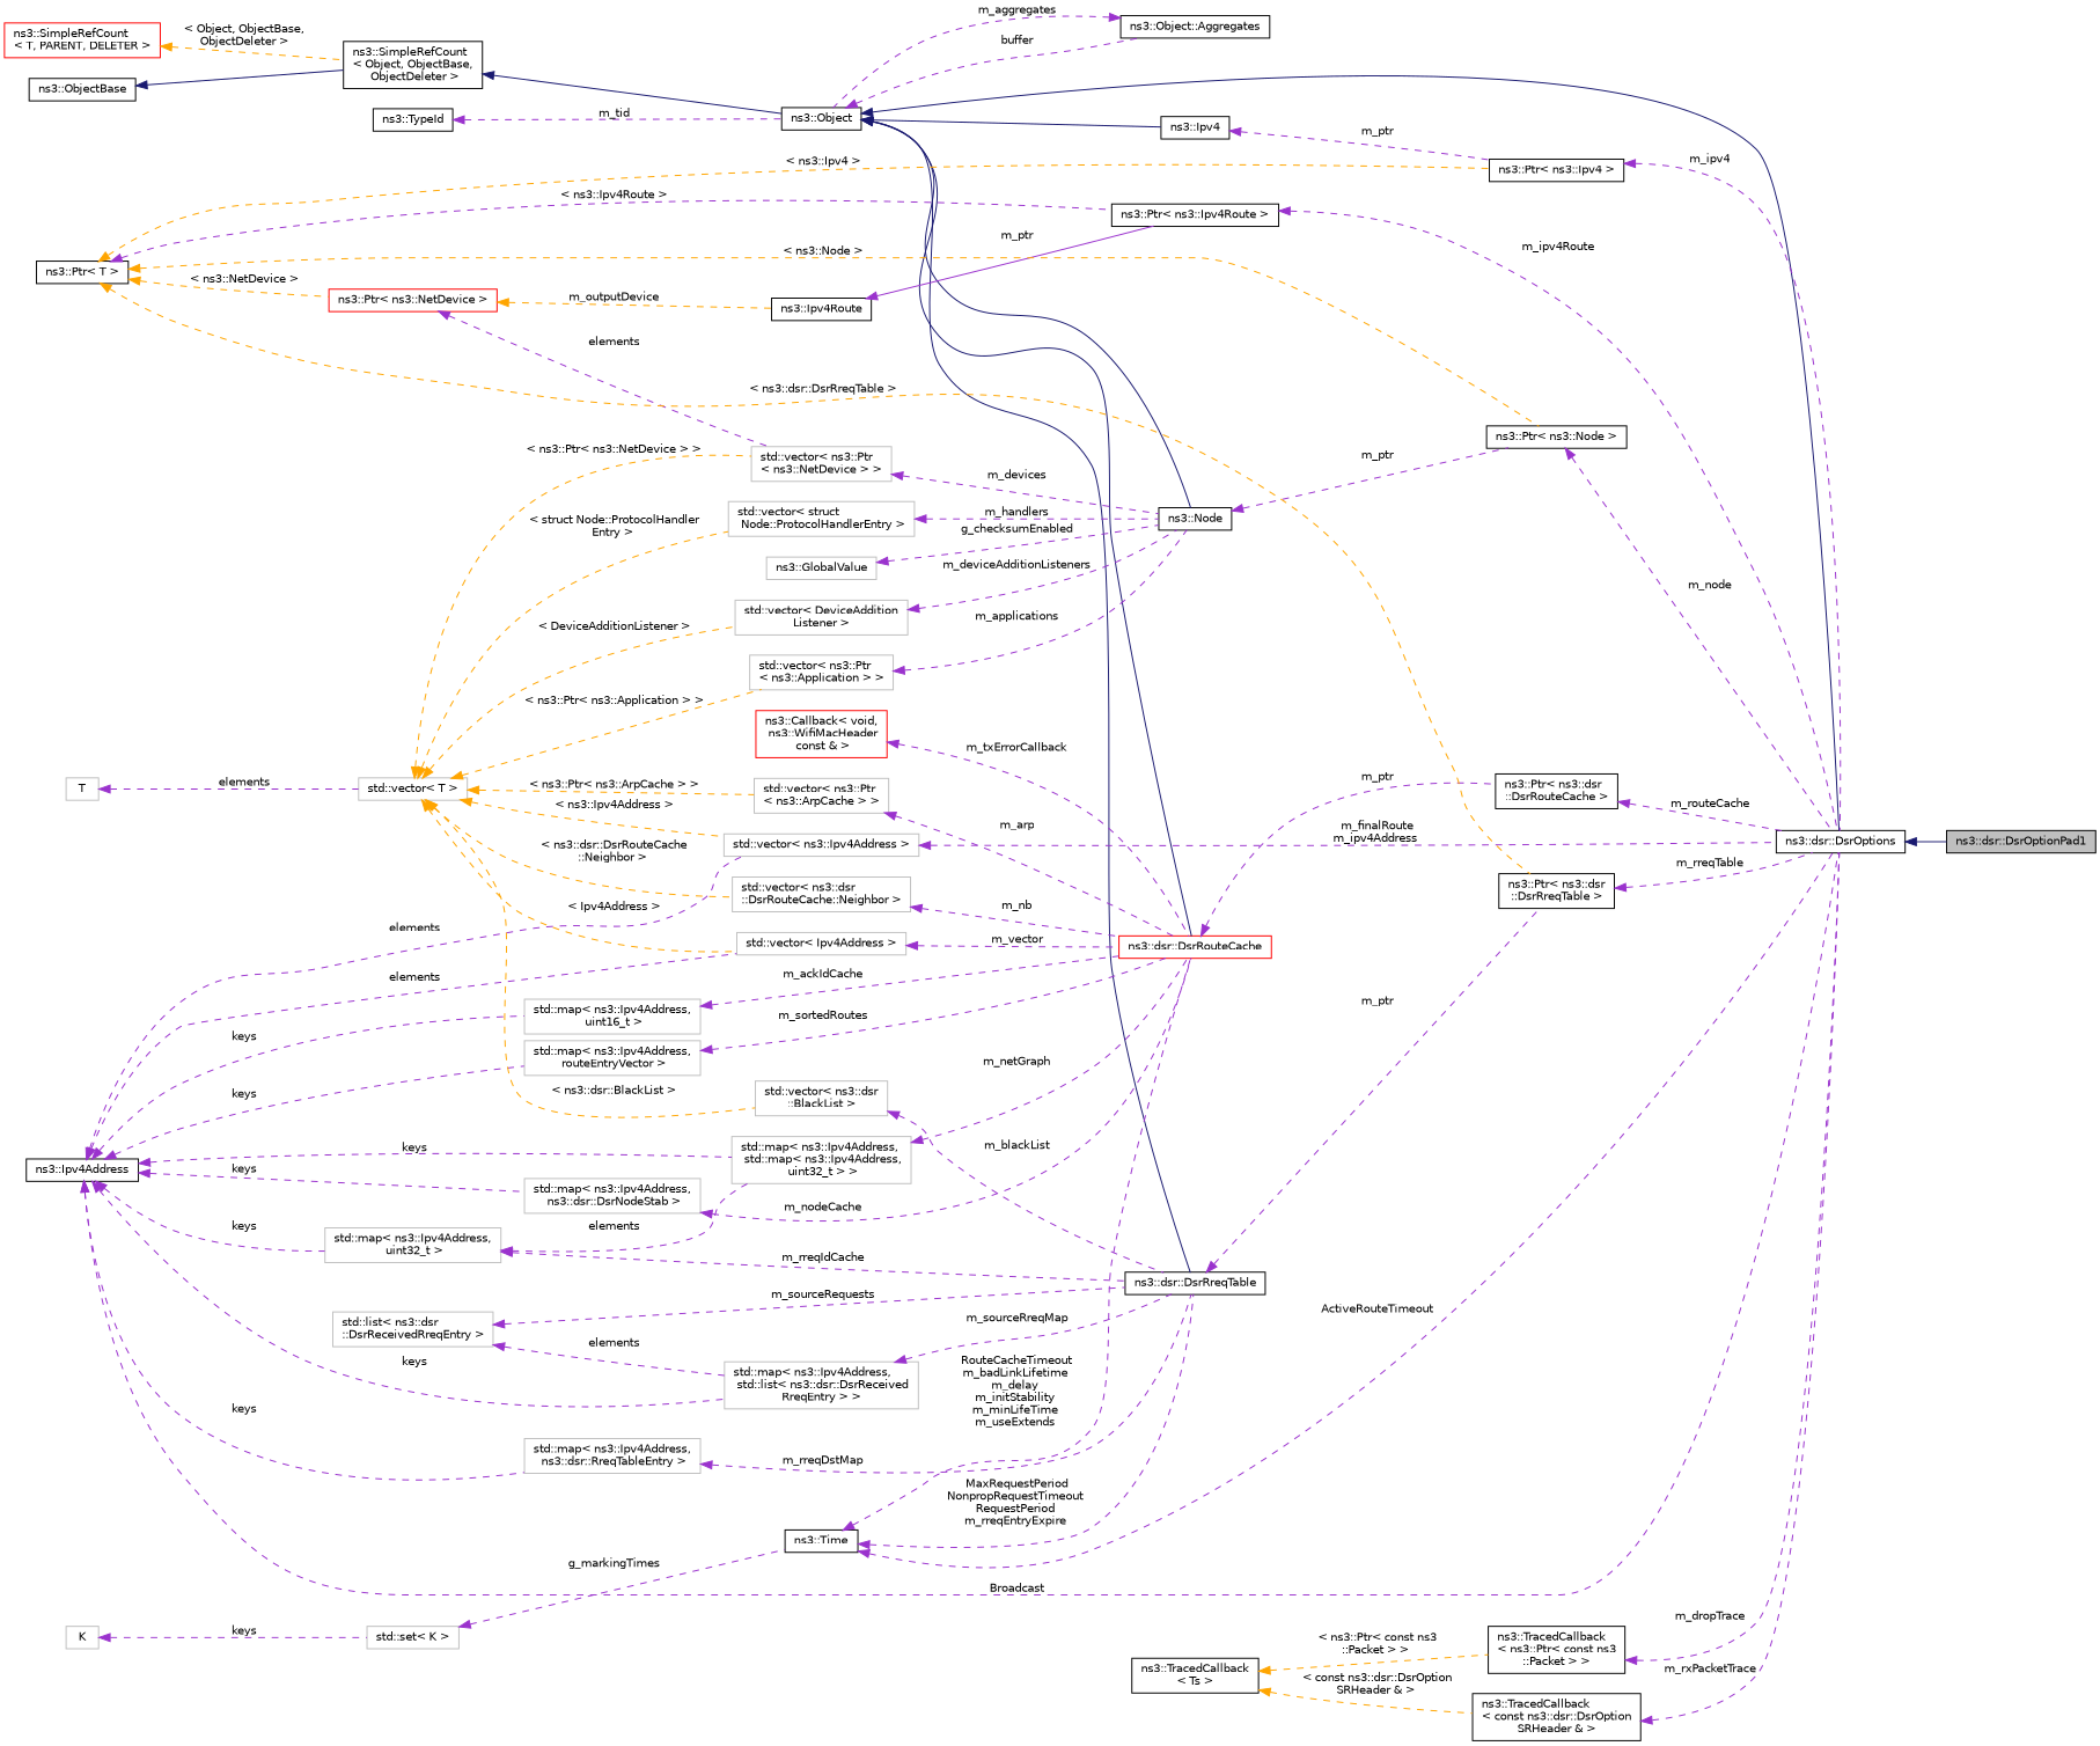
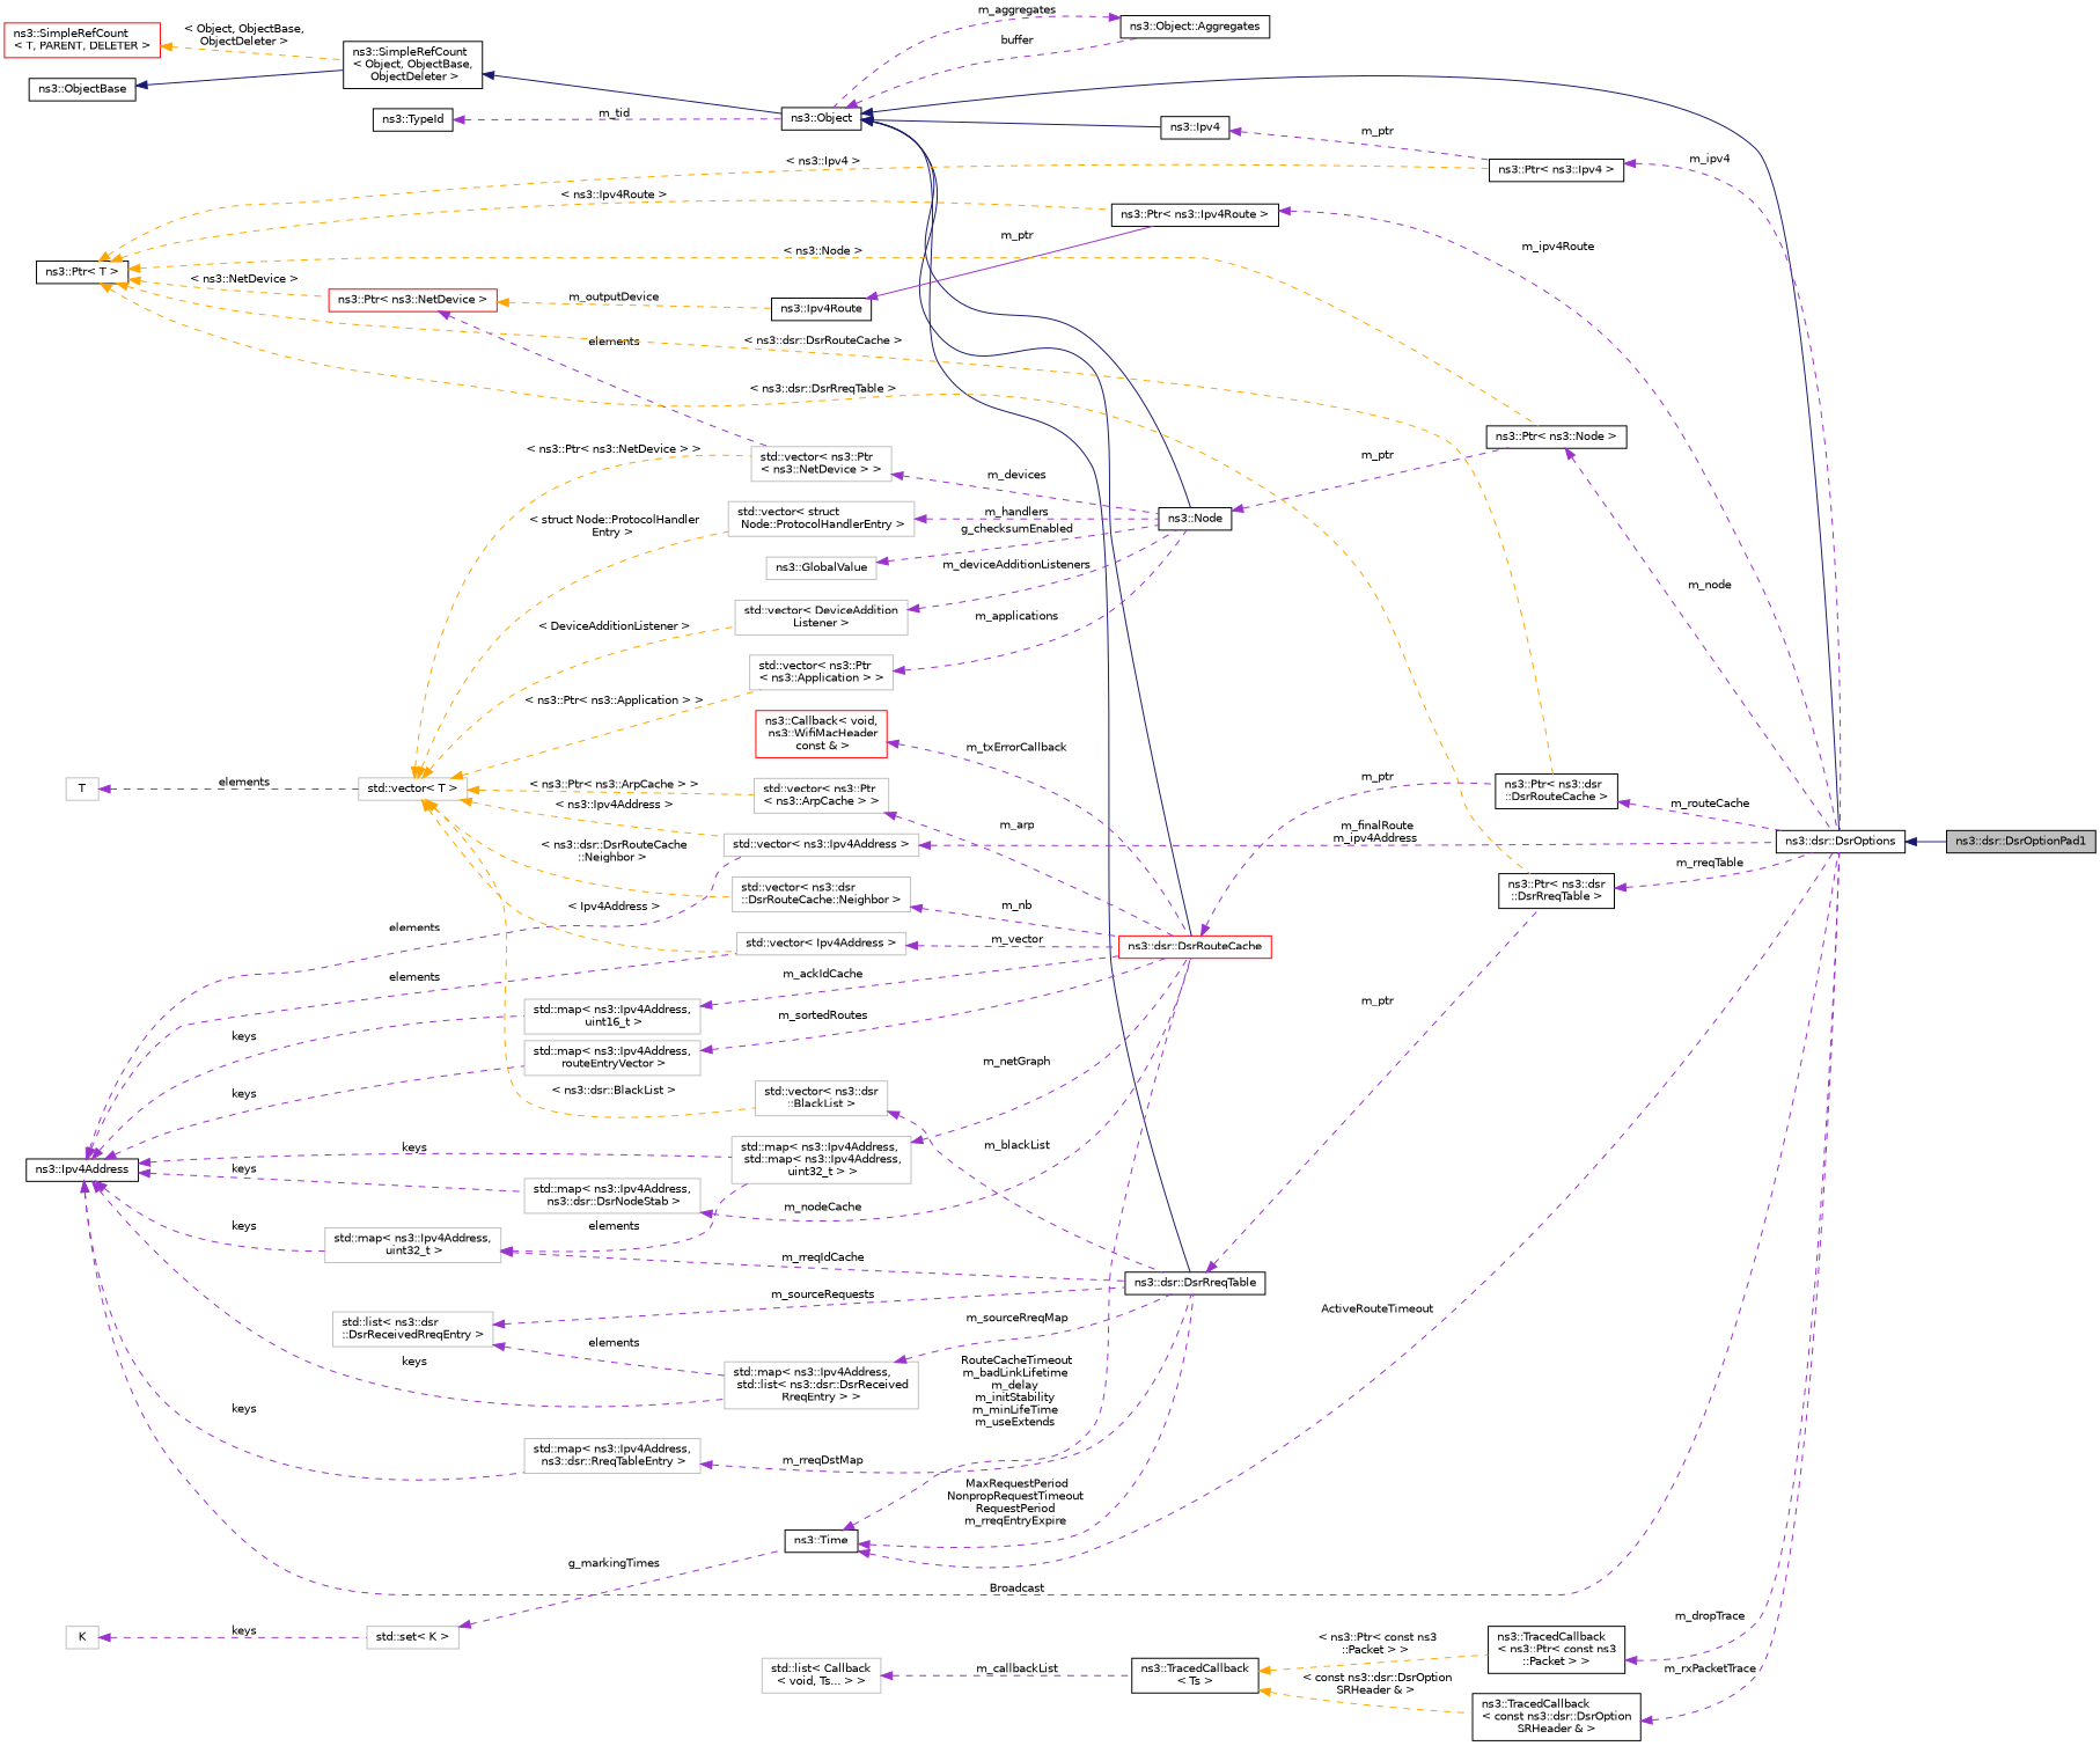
  digraph {
    rankdir=LR
    node [color=grey75 fillcolor=white fontname=Helvetica fontsize=10 shape=record style=filled]
    edge [color=darkorchid3 dir=back fontname=Helvetica fontsize=10 labelfontname=Helvetica labelfontsize=10 style=dashed]
    n1 [color=black fillcolor=grey75 fontcolor=black height=0.2 label="ns3::dsr::DsrOptionPad1" width=0.4]
    n2 [color=black height=0.2 label="ns3::dsr::DsrOptions" width=0.4]
    n3 [color=black height=0.2 label="ns3::Object" width=0.4]
    n4 [color=black height=0.2 label="ns3::Object::Aggregates" width=0.4]
    n5 [color=black height=0.2 label="ns3::Node" width=0.4]
    n6 [color=black height=0.2 label="ns3::Ipv4" width=0.4]
    n7 [color=black height=0.2 label="ns3::dsr::DsrRreqTable" width=0.4]
    n8 [color=red height=0.2 label="ns3::dsr::DsrRouteCache" width=0.4]
    n9 [color=black height=0.2 label="ns3::Ptr\< ns3::Node \>" width=0.4]
    n10 [color=black height=0.2 label="ns3::Ptr\< ns3::Ipv4 \>" width=0.4]
    n11 [color=black height=0.2 label="ns3::Ptr\< ns3::dsr\l::DsrRreqTable \>" width=0.4]
    n12 [color=black height=0.2 label="ns3::Ptr\< ns3::dsr\l::DsrRouteCache \>" width=0.4]
    n13 [color=black height=0.2 label="ns3::SimpleRefCount\l\< Object, ObjectBase,\l ObjectDeleter \>" width=0.4]
    n14 [color=black height=0.2 label="ns3::ObjectBase" width=0.4]
    n15 [color=red height=0.2 label="ns3::SimpleRefCount\l\< T, PARENT, DELETER \>" width=0.4]
    n16 [color=black height=0.2 label="ns3::TypeId" width=0.4]
    n17 [height=0.2 label="std::vector\< ns3::Ipv4Address \>" width=0.4]
    n18 [color=black height=0.2 label="ns3::Ipv4Address" width=0.4]
    n19 [height=0.2 label="std::map\< ns3::Ipv4Address,\l std::list\< ns3::dsr::DsrReceived\lRreqEntry \> \>" width=0.4]
    n20 [height=0.2 label="std::map\< ns3::Ipv4Address,\l ns3::dsr::RreqTableEntry \>" width=0.4]
    n21 [height=0.2 label="std::map\< ns3::Ipv4Address,\l uint32_t \>" width=0.4]
    n22 [height=0.2 label="std::map\< ns3::Ipv4Address,\l routeEntryVector \>" width=0.4]
    n23 [height=0.2 label="std::map\< ns3::Ipv4Address,\l ns3::dsr::DsrNodeStab \>" width=0.4]
    n24 [height=0.2 label="std::map\< ns3::Ipv4Address,\l uint16_t \>" width=0.4]
    n25 [height=0.2 label="std::map\< ns3::Ipv4Address,\l std::map\< ns3::Ipv4Address,\l uint32_t \> \>" width=0.4]
    n26 [height=0.2 label="std::vector\< Ipv4Address \>" width=0.4]
    n27 [color=black height=0.2 label="ns3::Ipv4Route" width=0.4]
    n28 [color=black height=0.2 label="ns3::Ptr\< ns3::Ipv4Route \>" width=0.4]
    n29 [height=0.2 label="std::vector\< T \>" width=0.4]
    n30 [height=0.2 label="std::vector\< ns3::Ptr\l\< ns3::Application \> \>" width=0.4]
    n31 [height=0.2 label="std::vector\< ns3::Ptr\l\< ns3::NetDevice \> \>" width=0.4]
    n32 [height=0.2 label="std::vector\< struct\l Node::ProtocolHandlerEntry \>" width=0.4]
    n33 [height=0.2 label="std::vector\< DeviceAddition\lListener \>" width=0.4]
    n34 [height=0.2 label="std::vector\< ns3::dsr\l::BlackList \>" width=0.4]
    n35 [height=0.2 label="std::vector\< ns3::Ptr\l\< ns3::ArpCache \> \>" width=0.4]
    n36 [height=0.2 label="std::vector\< ns3::dsr\l::DsrRouteCache::Neighbor \>" width=0.4]
    n37 [height=0.2 label=T width=0.4]
    n38 [color=black height=0.2 label="ns3::TracedCallback\l\< ns3::Ptr\< const ns3\l::Packet \> \>" width=0.4]
    n39 [color=black height=0.2 label="ns3::TracedCallback\l\< Ts \>" width=0.4]
    n40 [color=black height=0.2 label="ns3::TracedCallback\l\< const ns3::dsr::DsrOption\lSRHeader & \>" width=0.4]
+   n41 [height=0.2 label="std::list\< Callback\l\< void, Ts... \> \>" width=0.4]
    n42 [color=red height=0.2 label="ns3::Ptr\< ns3::NetDevice \>" width=0.4]
    n43 [color=black height=0.2 label="ns3::Ptr\< T \>" width=0.4]
    n44 [height=0.2 label="ns3::GlobalValue" width=0.4]
    n45 [color=black height=0.2 label="ns3::Time" width=0.4]
    n46 [height=0.2 label="std::set\< K \>" width=0.4]
    n47 [height=0.2 label=K width=0.4]
    n48 [height=0.2 label="std::list\< ns3::dsr\l::DsrReceivedRreqEntry \>" width=0.4]
    n49 [color=red height=0.2 label="ns3::Callback\< void,\l ns3::WifiMacHeader\l const & \>" width=0.4]
    n2 -> n1 [color=midnightblue style=solid]
    n3 -> n2 [color=midnightblue style=solid]
    n3 -> n4 [label=" buffer"]
    n3 -> n5 [color=midnightblue style=solid]
    n3 -> n6 [color=midnightblue style=solid]
    n3 -> n7 [color=midnightblue style=solid]
    n3 -> n8 [color=midnightblue style=solid]
    n4 -> n3 [label=" m_aggregates"]
    n5 -> n9 [label=" m_ptr"]
    n6 -> n10 [label=" m_ptr"]
    n7 -> n11 [label=" m_ptr"]
    n8 -> n12 [label=" m_ptr"]
    n9 -> n2 [label=" m_node"]
    n10 -> n2 [label=" m_ipv4"]
    n11 -> n2 [label=" m_rreqTable"]
    n12 -> n2 [label=" m_routeCache"]
    n13 -> n3 [color=midnightblue style=solid]
    n14 -> n13 [color=midnightblue style=solid]
    n15 -> n13 [color=orange label=" \< Object, ObjectBase,\l ObjectDeleter \>"]
    n16 -> n3 [label=" m_tid"]
    n17 -> n2 [label=" m_finalRoute\nm_ipv4Address"]
    n18 -> n2 [label=" Broadcast"]
    n18 -> n17 [label=" elements"]
    n18 -> n19 [label=" keys"]
    n18 -> n20 [label=" keys"]
    n18 -> n21 [label=" keys"]
    n18 -> n22 [label=" keys"]
    n18 -> n23 [label=" keys"]
    n18 -> n24 [label=" keys"]
    n18 -> n25 [label=" keys"]
    n18 -> n26 [label=" elements"]
    n19 -> n7 [label=" m_sourceRreqMap"]
    n20 -> n7 [label=" m_rreqDstMap"]
    n21 -> n7 [label=" m_rreqIdCache"]
    n21 -> n25 [label=" elements"]
    n22 -> n8 [label=" m_sortedRoutes"]
    n23 -> n8 [label=" m_nodeCache"]
    n24 -> n8 [label=" m_ackIdCache"]
    n25 -> n8 [label=" m_netGraph"]
    n26 -> n8 [label=" m_vector"]
    n27 -> n28 [label=" m_ptr" style=solid]
    n28 -> n2 [label=" m_ipv4Route"]
    n29 -> n17 [color=orange label=" \< ns3::Ipv4Address \>"]
    n29 -> n26 [color=orange label=" \< Ipv4Address \>"]
    n29 -> n30 [color=orange label=" \< ns3::Ptr\< ns3::Application \> \>"]
    n29 -> n31 [color=orange label=" \< ns3::Ptr\< ns3::NetDevice \> \>"]
    n29 -> n32 [color=orange label=" \< struct Node::ProtocolHandler\lEntry \>"]
    n29 -> n33 [color=orange label=" \< DeviceAdditionListener \>"]
    n29 -> n34 [color=orange label=" \< ns3::dsr::BlackList \>"]
    n29 -> n35 [color=orange label=" \< ns3::Ptr\< ns3::ArpCache \> \>"]
    n29 -> n36 [color=orange label=" \< ns3::dsr::DsrRouteCache\l::Neighbor \>"]
    n30 -> n5 [label=" m_applications"]
    n31 -> n5 [label=" m_devices"]
    n32 -> n5 [label=" m_handlers"]
    n33 -> n5 [label=" m_deviceAdditionListeners"]
    n34 -> n7 [label=" m_blackList"]
    n35 -> n8 [label=" m_arp"]
    n36 -> n8 [label=" m_nb"]
    n37 -> n29 [label=" elements"]
    n38 -> n2 [label=" m_dropTrace"]
    n39 -> n38 [color=orange label=" \< ns3::Ptr\< const ns3\l::Packet \> \>"]
    n39 -> n40 [color=orange label=" \< const ns3::dsr::DsrOption\lSRHeader & \>"]
    n40 -> n2 [label=" m_rxPacketTrace"]
+   n41 -> n39 [label=" m_callbackList"]
    n42 -> n27 [color=orange label=" m_outputDevice"]
    n42 -> n31 [label=" elements"]
    n43 -> n9 [color=orange label=" \< ns3::Node \>"]
    n43 -> n10 [color=orange label=" \< ns3::Ipv4 \>"]
    n43 -> n11 [color=orange label=" \< ns3::dsr::DsrRreqTable \>"]
-   n43 -> n28 [label=" \< ns3::Ipv4Route \>"]
+   n43 -> n12 [color=orange label=" \< ns3::dsr::DsrRouteCache \>"]
+   n43 -> n28 [color=orange label=" \< ns3::Ipv4Route \>"]
    n43 -> n42 [color=orange label=" \< ns3::NetDevice \>"]
    n44 -> n5 [label=" g_checksumEnabled"]
    n45 -> n2 [label=" ActiveRouteTimeout"]
    n45 -> n7 [label=" MaxRequestPeriod\nNonpropRequestTimeout\nRequestPeriod\nm_rreqEntryExpire"]
    n45 -> n8 [label=" RouteCacheTimeout\nm_badLinkLifetime\nm_delay\nm_initStability\nm_minLifeTime\nm_useExtends"]
    n46 -> n45 [label=" g_markingTimes"]
    n47 -> n46 [label=" keys"]
    n48 -> n7 [label=" m_sourceRequests"]
    n48 -> n19 [label=" elements"]
    n49 -> n8 [label=" m_txErrorCallback"]
  }
